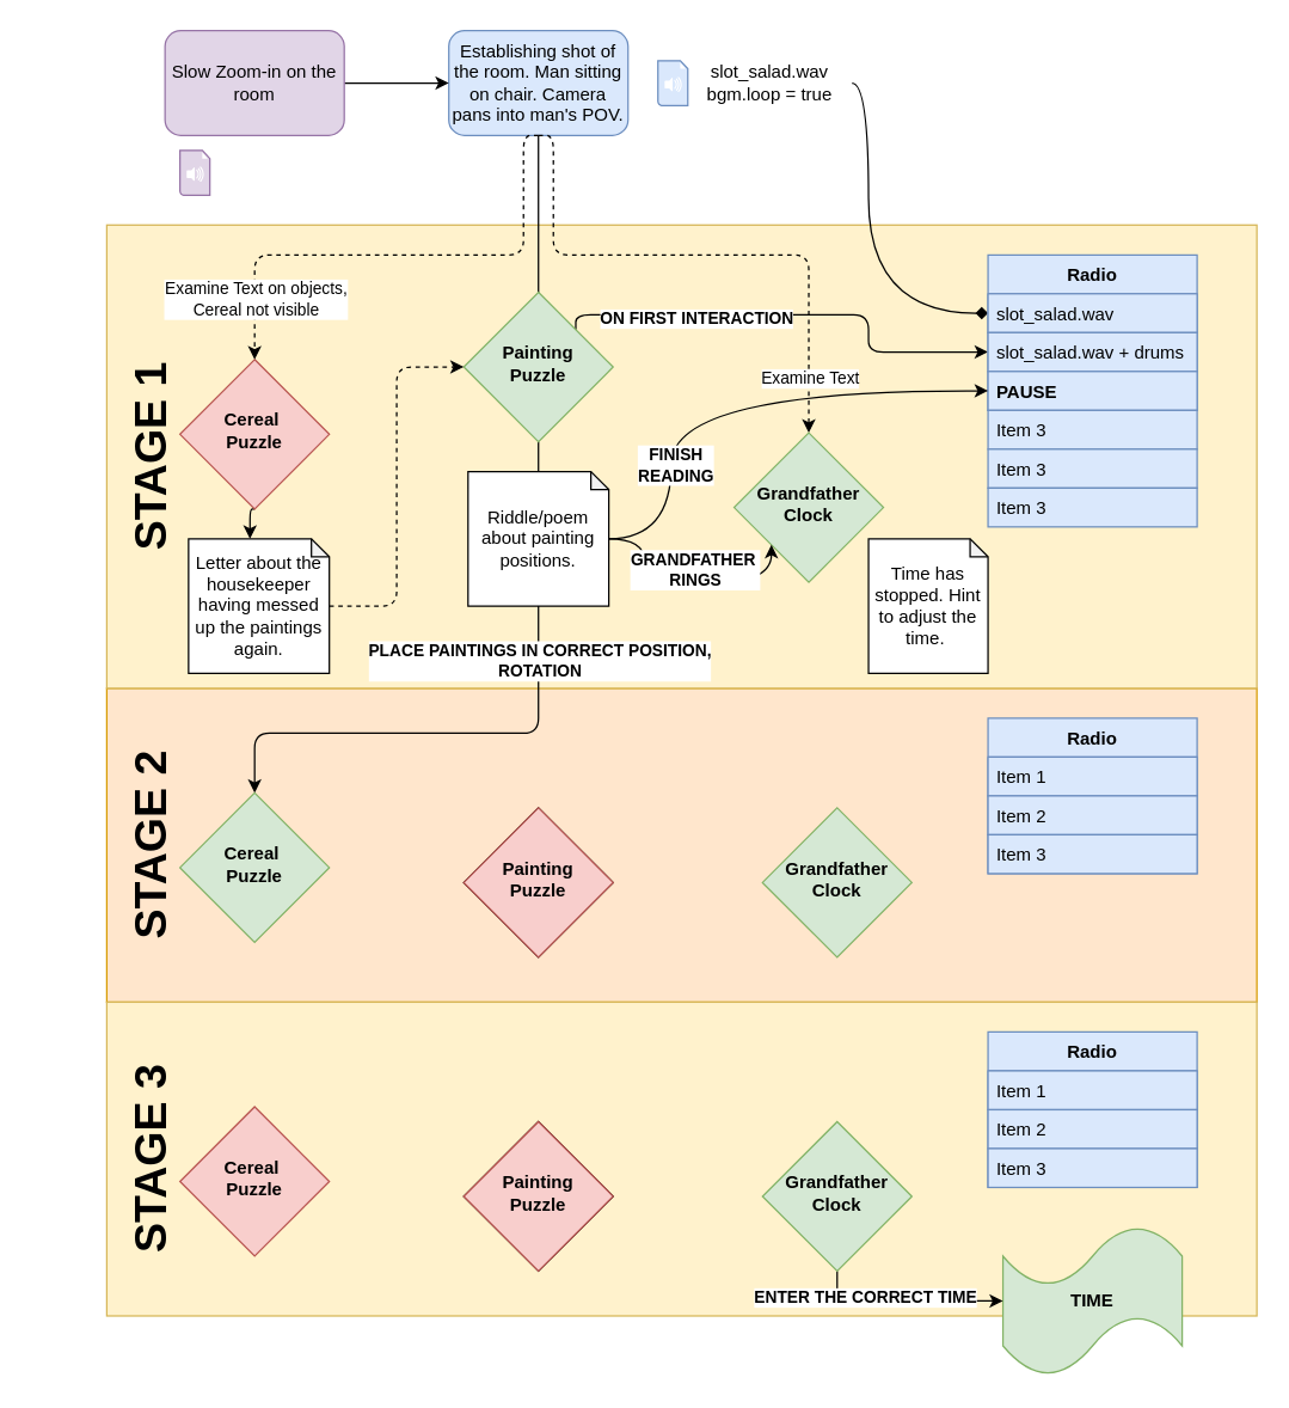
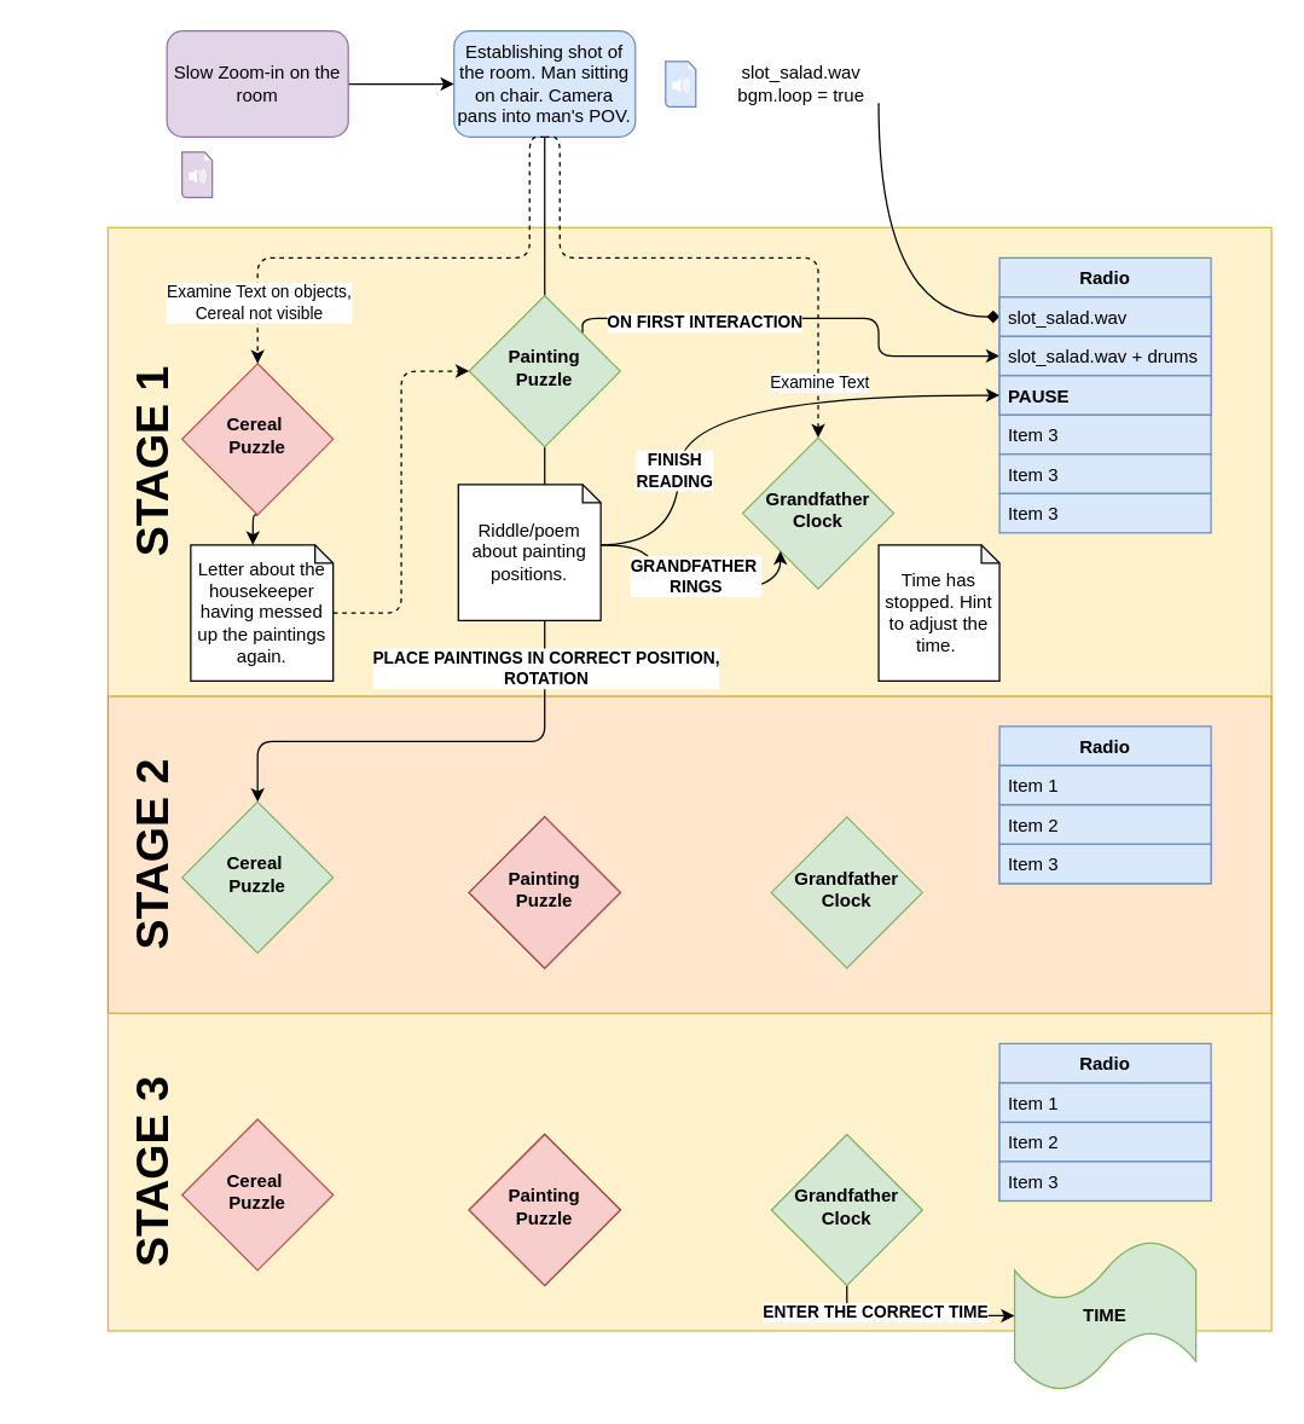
  <mxCell id="0" />
  <mxCell id="1" parent="0" />
  <mxCell id="2" value="" style="rounded=0;whiteSpace=wrap;html=1;labelBackgroundColor=none;fillColor=#ffe6cc;strokeColor=#d79b00;" vertex="1" parent="1"><mxGeometry x="71" y="460" width="770" height="210" as="geometry" /></mxCell>
  <mxCell id="3" value="" style="rounded=0;whiteSpace=wrap;html=1;labelBackgroundColor=none;fillColor=#fff2cc;strokeColor=#d6b656;" vertex="1" parent="1"><mxGeometry x="71" y="670" width="770" height="210" as="geometry" /></mxCell>
  <mxCell id="4" value="" style="rounded=0;whiteSpace=wrap;html=1;labelBackgroundColor=none;fillColor=#fff2cc;strokeColor=#d6b656;" vertex="1" parent="1"><mxGeometry x="71" y="150" width="770" height="310" as="geometry" /></mxCell>
  <mxCell id="5" value="" style="rounded=1;whiteSpace=wrap;html=1;fontSize=12;glass=0;strokeWidth=1;shadow=0;labelBackgroundColor=none;fillColor=#dae8fc;strokeColor=#6c8ebf;" parent="1" vertex="1"><mxGeometry x="300" y="20" width="120" height="70" as="geometry" /></mxCell>
  <mxCell id="6" style="edgeStyle=orthogonalEdgeStyle;orthogonalLoop=1;jettySize=auto;html=1;exitX=0.5;exitY=1;exitDx=0;exitDy=0;entryX=0;entryY=0;entryDx=41.125;entryDy=0;entryPerimeter=0;rounded=1;" edge="1" parent="1" source="7" target="57"><mxGeometry relative="1" as="geometry" /></mxCell>
  <mxCell id="7" value="&lt;b&gt;Cereal&amp;nbsp;&lt;br&gt;Puzzle&lt;/b&gt;" style="rhombus;whiteSpace=wrap;html=1;shadow=0;fontFamily=Helvetica;fontSize=12;align=center;strokeWidth=1;spacing=6;spacingTop=-4;fillColor=#f8cecc;strokeColor=#b85450;" parent="1" vertex="1"><mxGeometry x="120" y="240" width="100" height="100" as="geometry" /></mxCell>
  <mxCell id="8" style="edgeStyle=orthogonalEdgeStyle;rounded=0;orthogonalLoop=1;jettySize=auto;html=1;" edge="1" parent="1" source="9" target="5"><mxGeometry relative="1" as="geometry"><Array as="points"><mxPoint x="270" y="55" /><mxPoint x="270" y="55" /></Array></mxGeometry></mxCell>
  <mxCell id="9" value="" style="rounded=1;whiteSpace=wrap;html=1;fontSize=12;glass=0;strokeWidth=1;shadow=0;fillColor=#e1d5e7;strokeColor=#9673a6;" vertex="1" parent="1"><mxGeometry x="110" y="20" width="120" height="70" as="geometry" /></mxCell>
  <mxCell id="10" value="Slow Zoom-in on the room" style="text;html=1;align=center;verticalAlign=middle;whiteSpace=wrap;rounded=0;" vertex="1" parent="1"><mxGeometry x="110" y="20" width="120" height="70" as="geometry" /></mxCell>
  <mxCell id="11" value="" style="shadow=0;dashed=0;html=1;labelPosition=center;verticalLabelPosition=bottom;verticalAlign=top;align=center;outlineConnect=0;shape=mxgraph.veeam.audio_file;labelBackgroundColor=none;fillColor=#e1d5e7;strokeColor=#9673a6;" vertex="1" parent="1"><mxGeometry x="120" y="100" width="20" height="30" as="geometry" /></mxCell>
  <mxCell id="12" style="edgeStyle=orthogonalEdgeStyle;rounded=0;orthogonalLoop=1;jettySize=auto;html=1;entryX=0.5;entryY=0;entryDx=0;entryDy=0;" edge="1" parent="1" source="17"><mxGeometry relative="1" as="geometry"><mxPoint x="360" y="230" as="targetPoint" /></mxGeometry></mxCell>
  <mxCell id="13" style="edgeStyle=orthogonalEdgeStyle;rounded=1;orthogonalLoop=1;jettySize=auto;html=1;exitX=0.5;exitY=1;exitDx=0;exitDy=0;dashed=1;" edge="1" parent="1" source="17" target="7"><mxGeometry relative="1" as="geometry"><mxPoint x="300" y="230" as="targetPoint" /><Array as="points"><mxPoint x="350" y="90" /><mxPoint x="350" y="170" /><mxPoint x="170" y="170" /></Array></mxGeometry></mxCell>
  <mxCell id="14" value="Examine Text on objects,&lt;br&gt;Cereal not visible" style="edgeLabel;html=1;align=center;verticalAlign=middle;resizable=0;points=[];" vertex="1" connectable="0" parent="13"><mxGeometry x="0.861" relative="1" as="geometry"><mxPoint y="-17" as="offset" /></mxGeometry></mxCell>
  <mxCell id="15" style="edgeStyle=orthogonalEdgeStyle;rounded=1;orthogonalLoop=1;jettySize=auto;html=1;exitX=0.5;exitY=1;exitDx=0;exitDy=0;dashed=1;" edge="1" parent="1" source="17" target="26"><mxGeometry relative="1" as="geometry"><Array as="points"><mxPoint x="370" y="90" /><mxPoint x="370" y="170" /><mxPoint x="541" y="170" /></Array></mxGeometry></mxCell>
  <mxCell id="16" value="Examine Text" style="edgeLabel;html=1;align=center;verticalAlign=middle;resizable=0;points=[];" vertex="1" connectable="0" parent="15"><mxGeometry x="0.807" relative="1" as="geometry"><mxPoint as="offset" /></mxGeometry></mxCell>
  <mxCell id="17" value="Establishing shot of the room. Man sitting on chair. Camera pans into man's POV." style="text;html=1;align=center;verticalAlign=middle;whiteSpace=wrap;rounded=0;" vertex="1" parent="1"><mxGeometry x="300" y="20" width="120" height="70" as="geometry" /></mxCell>
  <mxCell id="18" value="" style="shadow=0;dashed=0;html=1;labelPosition=center;verticalLabelPosition=bottom;verticalAlign=top;align=center;outlineConnect=0;shape=mxgraph.veeam.audio_file;labelBackgroundColor=none;fillColor=#dae8fc;strokeColor=#6c8ebf;" vertex="1" parent="1"><mxGeometry x="440" y="40" width="20" height="30" as="geometry" /></mxCell>
  <mxCell id="19" style="edgeStyle=orthogonalEdgeStyle;curved=1;orthogonalLoop=1;jettySize=auto;html=1;endArrow=diamond;" edge="1" parent="1" source="20" target="29"><mxGeometry relative="1" as="geometry"><Array as="points"><mxPoint x="581" y="55" /><mxPoint x="581" y="209" /></Array></mxGeometry></mxCell>
- <mxCell id="20" value="slot_salad.wav&lt;br&gt;bgm.loop = true" style="text;html=1;strokeColor=none;fillColor=none;align=center;verticalAlign=middle;whiteSpace=wrap;rounded=0;labelBackgroundColor=none;" vertex="1" parent="1"><mxGeometry x="460" y="42.5" width="110" height="25" as="geometry" /></mxCell>
+ <mxCell id="20" value="slot_salad.wav&lt;br&gt;bgm.loop = true" style="text;html=1;strokeColor=none;fillColor=none;align=center;verticalAlign=middle;whiteSpace=wrap;rounded=0;labelBackgroundColor=none;" vertex="1" parent="1"><mxGeometry x="475" y="42.5" width="110" height="25" as="geometry" /></mxCell>
  <mxCell id="21" style="edgeStyle=orthogonalEdgeStyle;rounded=1;orthogonalLoop=1;jettySize=auto;html=1;" edge="1" parent="1" source="25" target="32"><mxGeometry relative="1" as="geometry"><Array as="points"><mxPoint x="360" y="490" /><mxPoint x="170" y="490" /></Array></mxGeometry></mxCell>
  <mxCell id="22" value="&lt;b&gt;PLACE PAINTINGS IN CORRECT POSITION,&lt;br&gt;ROTATION&lt;br&gt;&lt;/b&gt;" style="edgeLabel;html=1;align=center;verticalAlign=middle;resizable=0;points=[];" vertex="1" connectable="0" parent="21"><mxGeometry x="-0.312" relative="1" as="geometry"><mxPoint as="offset" /></mxGeometry></mxCell>
  <mxCell id="23" style="edgeStyle=orthogonalEdgeStyle;rounded=1;orthogonalLoop=1;jettySize=auto;html=1;exitX=1;exitY=0;exitDx=0;exitDy=0;entryX=0;entryY=0.5;entryDx=0;entryDy=0;" edge="1" parent="1" source="25" target="30"><mxGeometry relative="1" as="geometry"><Array as="points"><mxPoint x="385" y="210" /><mxPoint x="581" y="210" /><mxPoint x="581" y="235" /></Array></mxGeometry></mxCell>
  <mxCell id="24" value="&lt;b&gt;ON FIRST INTERACTION&lt;/b&gt;" style="edgeLabel;html=1;align=center;verticalAlign=middle;resizable=0;points=[];" vertex="1" connectable="0" parent="23"><mxGeometry x="-0.788" y="-2" relative="1" as="geometry"><mxPoint x="57" as="offset" /></mxGeometry></mxCell>
  <mxCell id="25" value="&lt;b&gt;Painting&lt;br&gt;Puzzle&lt;/b&gt;" style="rhombus;whiteSpace=wrap;html=1;shadow=0;fontFamily=Helvetica;fontSize=12;align=center;strokeWidth=1;spacing=6;spacingTop=-4;fillColor=#d5e8d4;strokeColor=#82b366;" vertex="1" parent="1"><mxGeometry x="310" y="195" width="100" height="100" as="geometry" /></mxCell>
  <mxCell id="26" value="&lt;b&gt;Grandfather&lt;br&gt;Clock&lt;/b&gt;" style="rhombus;whiteSpace=wrap;html=1;shadow=0;fontFamily=Helvetica;fontSize=12;align=center;strokeWidth=1;spacing=6;spacingTop=-4;fillColor=#d5e8d4;strokeColor=#82b366;" vertex="1" parent="1"><mxGeometry x="491" y="289" width="100" height="100" as="geometry" /></mxCell>
  <mxCell id="27" value="&lt;b&gt;TIME&lt;/b&gt;" style="shape=tape;whiteSpace=wrap;html=1;labelBackgroundColor=none;fillColor=#d5e8d4;strokeColor=#82b366;" vertex="1" parent="1"><mxGeometry x="671" y="820" width="120" height="100" as="geometry" /></mxCell>
  <mxCell id="28" value="Radio" style="swimlane;fontStyle=1;childLayout=stackLayout;horizontal=1;startSize=26;horizontalStack=0;resizeParent=1;resizeParentMax=0;resizeLast=0;collapsible=1;marginBottom=0;labelBackgroundColor=none;fillColor=#dae8fc;strokeColor=#6c8ebf;" vertex="1" parent="1"><mxGeometry x="661" y="170" width="140" height="104" as="geometry" /></mxCell>
  <mxCell id="29" value="slot_salad.wav" style="text;strokeColor=#6c8ebf;fillColor=#dae8fc;align=left;verticalAlign=top;spacingLeft=4;spacingRight=4;overflow=hidden;rotatable=0;points=[[0,0.5],[1,0.5]];portConstraint=eastwest;" vertex="1" parent="28"><mxGeometry y="26" width="140" height="26" as="geometry" /></mxCell>
  <mxCell id="30" value="slot_salad.wav + drums" style="text;strokeColor=#6c8ebf;fillColor=#dae8fc;align=left;verticalAlign=top;spacingLeft=4;spacingRight=4;overflow=hidden;rotatable=0;points=[[0,0.5],[1,0.5]];portConstraint=eastwest;" vertex="1" parent="28"><mxGeometry y="52" width="140" height="26" as="geometry" /></mxCell>
  <mxCell id="31" value="PAUSE" style="text;strokeColor=#6c8ebf;fillColor=#dae8fc;align=left;verticalAlign=top;spacingLeft=4;spacingRight=4;overflow=hidden;rotatable=0;points=[[0,0.5],[1,0.5]];portConstraint=eastwest;fontStyle=1" vertex="1" parent="28"><mxGeometry y="78" width="140" height="26" as="geometry" /></mxCell>
  <mxCell id="32" value="&lt;b&gt;Cereal&amp;nbsp;&lt;br&gt;Puzzle&lt;/b&gt;" style="rhombus;whiteSpace=wrap;html=1;shadow=0;fontFamily=Helvetica;fontSize=12;align=center;strokeWidth=1;spacing=6;spacingTop=-4;fillColor=#d5e8d4;strokeColor=#82b366;" vertex="1" parent="1"><mxGeometry x="120" y="530" width="100" height="100" as="geometry" /></mxCell>
  <mxCell id="33" value="Cereal&amp;nbsp;&lt;br&gt;Puzzle" style="rhombus;whiteSpace=wrap;html=1;shadow=0;fontFamily=Helvetica;fontSize=12;align=center;strokeWidth=1;spacing=6;spacingTop=-4;" vertex="1" parent="1"><mxGeometry x="310" y="540" width="100" height="100" as="geometry" /></mxCell>
  <mxCell id="34" value="&lt;b&gt;Painting&lt;br&gt;Puzzle&lt;/b&gt;" style="rhombus;whiteSpace=wrap;html=1;shadow=0;fontFamily=Helvetica;fontSize=12;align=center;strokeWidth=1;spacing=6;spacingTop=-4;fillColor=#f8cecc;strokeColor=#b85450;" vertex="1" parent="1"><mxGeometry x="310" y="540" width="100" height="100" as="geometry" /></mxCell>
  <mxCell id="35" value="&lt;b&gt;Grandfather&lt;br&gt;Clock&lt;/b&gt;" style="rhombus;whiteSpace=wrap;html=1;shadow=0;fontFamily=Helvetica;fontSize=12;align=center;strokeWidth=1;spacing=6;spacingTop=-4;fillColor=#d5e8d4;strokeColor=#82b366;" vertex="1" parent="1"><mxGeometry x="510" y="540" width="100" height="100" as="geometry" /></mxCell>
  <mxCell id="36" value="Radio" style="swimlane;fontStyle=1;childLayout=stackLayout;horizontal=1;startSize=26;horizontalStack=0;resizeParent=1;resizeParentMax=0;resizeLast=0;collapsible=1;marginBottom=0;labelBackgroundColor=none;fillColor=#dae8fc;strokeColor=#6c8ebf;" vertex="1" parent="1"><mxGeometry x="661" y="480" width="140" height="104" as="geometry" /></mxCell>
  <mxCell id="37" value="Item 1" style="text;strokeColor=#6c8ebf;fillColor=#dae8fc;align=left;verticalAlign=top;spacingLeft=4;spacingRight=4;overflow=hidden;rotatable=0;points=[[0,0.5],[1,0.5]];portConstraint=eastwest;" vertex="1" parent="36"><mxGeometry y="26" width="140" height="26" as="geometry" /></mxCell>
  <mxCell id="38" value="Item 2" style="text;strokeColor=#6c8ebf;fillColor=#dae8fc;align=left;verticalAlign=top;spacingLeft=4;spacingRight=4;overflow=hidden;rotatable=0;points=[[0,0.5],[1,0.5]];portConstraint=eastwest;" vertex="1" parent="36"><mxGeometry y="52" width="140" height="26" as="geometry" /></mxCell>
  <mxCell id="39" value="Item 3" style="text;strokeColor=#6c8ebf;fillColor=#dae8fc;align=left;verticalAlign=top;spacingLeft=4;spacingRight=4;overflow=hidden;rotatable=0;points=[[0,0.5],[1,0.5]];portConstraint=eastwest;" vertex="1" parent="36"><mxGeometry y="78" width="140" height="26" as="geometry" /></mxCell>
  <mxCell id="40" value="&lt;b&gt;Cereal&amp;nbsp;&lt;br&gt;Puzzle&lt;/b&gt;" style="rhombus;whiteSpace=wrap;html=1;shadow=0;fontFamily=Helvetica;fontSize=12;align=center;strokeWidth=1;spacing=6;spacingTop=-4;fillColor=#f8cecc;strokeColor=#b85450;" vertex="1" parent="1"><mxGeometry x="120" y="740" width="100" height="100" as="geometry" /></mxCell>
  <mxCell id="41" value="Cereal&amp;nbsp;&lt;br&gt;Puzzle" style="rhombus;whiteSpace=wrap;html=1;shadow=0;fontFamily=Helvetica;fontSize=12;align=center;strokeWidth=1;spacing=6;spacingTop=-4;" vertex="1" parent="1"><mxGeometry x="310" y="750" width="100" height="100" as="geometry" /></mxCell>
  <mxCell id="42" value="&lt;b&gt;Painting&lt;br&gt;Puzzle&lt;/b&gt;" style="rhombus;whiteSpace=wrap;html=1;shadow=0;fontFamily=Helvetica;fontSize=12;align=center;strokeWidth=1;spacing=6;spacingTop=-4;fillColor=#f8cecc;strokeColor=#b85450;" vertex="1" parent="1"><mxGeometry x="310" y="750" width="100" height="100" as="geometry" /></mxCell>
  <mxCell id="43" style="edgeStyle=orthogonalEdgeStyle;rounded=0;orthogonalLoop=1;jettySize=auto;html=1;entryX=0;entryY=0.5;entryDx=0;entryDy=0;entryPerimeter=0;" edge="1" parent="1" source="45" target="27"><mxGeometry relative="1" as="geometry"><Array as="points"><mxPoint x="560" y="870" /></Array></mxGeometry></mxCell>
  <mxCell id="44" value="&lt;b&gt;ENTER THE CORRECT TIME&lt;/b&gt;" style="edgeLabel;html=1;align=center;verticalAlign=middle;resizable=0;points=[];" vertex="1" connectable="0" parent="43"><mxGeometry x="-0.413" y="3" relative="1" as="geometry"><mxPoint as="offset" /></mxGeometry></mxCell>
  <mxCell id="45" value="&lt;b&gt;Grandfather&lt;br&gt;Clock&lt;/b&gt;" style="rhombus;whiteSpace=wrap;html=1;shadow=0;fontFamily=Helvetica;fontSize=12;align=center;strokeWidth=1;spacing=6;spacingTop=-4;fillColor=#d5e8d4;strokeColor=#82b366;" vertex="1" parent="1"><mxGeometry x="510" y="750" width="100" height="100" as="geometry" /></mxCell>
  <mxCell id="46" value="Radio" style="swimlane;fontStyle=1;childLayout=stackLayout;horizontal=1;startSize=26;horizontalStack=0;resizeParent=1;resizeParentMax=0;resizeLast=0;collapsible=1;marginBottom=0;labelBackgroundColor=none;fillColor=#dae8fc;strokeColor=#6c8ebf;" vertex="1" parent="1"><mxGeometry x="661" y="690" width="140" height="104" as="geometry" /></mxCell>
  <mxCell id="47" value="Item 1" style="text;strokeColor=#6c8ebf;fillColor=#dae8fc;align=left;verticalAlign=top;spacingLeft=4;spacingRight=4;overflow=hidden;rotatable=0;points=[[0,0.5],[1,0.5]];portConstraint=eastwest;" vertex="1" parent="46"><mxGeometry y="26" width="140" height="26" as="geometry" /></mxCell>
  <mxCell id="48" value="Item 2" style="text;strokeColor=#6c8ebf;fillColor=#dae8fc;align=left;verticalAlign=top;spacingLeft=4;spacingRight=4;overflow=hidden;rotatable=0;points=[[0,0.5],[1,0.5]];portConstraint=eastwest;" vertex="1" parent="46"><mxGeometry y="52" width="140" height="26" as="geometry" /></mxCell>
  <mxCell id="49" value="Item 3" style="text;strokeColor=#6c8ebf;fillColor=#dae8fc;align=left;verticalAlign=top;spacingLeft=4;spacingRight=4;overflow=hidden;rotatable=0;points=[[0,0.5],[1,0.5]];portConstraint=eastwest;" vertex="1" parent="46"><mxGeometry y="78" width="140" height="26" as="geometry" /></mxCell>
  <mxCell id="50" value="&lt;b&gt;&lt;font style=&quot;font-size: 30px&quot;&gt;STAGE 1&lt;/font&gt;&lt;/b&gt;" style="text;html=1;strokeColor=none;fillColor=none;align=center;verticalAlign=middle;whiteSpace=wrap;rounded=0;labelBackgroundColor=none;rotation=-90;" vertex="1" parent="1"><mxGeometry x="20" y="295" width="160" height="20" as="geometry" /></mxCell>
  <mxCell id="51" value="&lt;b&gt;&lt;font style=&quot;font-size: 30px&quot;&gt;STAGE 2&lt;/font&gt;&lt;/b&gt;" style="text;html=1;strokeColor=none;fillColor=none;align=center;verticalAlign=middle;whiteSpace=wrap;rounded=0;labelBackgroundColor=none;rotation=-90;" vertex="1" parent="1"><mxGeometry x="20" y="555" width="160" height="20" as="geometry" /></mxCell>
  <mxCell id="52" value="&lt;b&gt;&lt;font style=&quot;font-size: 30px&quot;&gt;STAGE 3&lt;/font&gt;&lt;/b&gt;" style="text;html=1;strokeColor=none;fillColor=none;align=center;verticalAlign=middle;whiteSpace=wrap;rounded=0;labelBackgroundColor=none;rotation=-90;" vertex="1" parent="1"><mxGeometry x="20" y="765" width="160" height="20" as="geometry" /></mxCell>
  <mxCell id="53" value="Item 3" style="text;strokeColor=#6c8ebf;fillColor=#dae8fc;align=left;verticalAlign=top;spacingLeft=4;spacingRight=4;overflow=hidden;rotatable=0;points=[[0,0.5],[1,0.5]];portConstraint=eastwest;" vertex="1" parent="1"><mxGeometry x="661" y="274" width="140" height="26" as="geometry" /></mxCell>
  <mxCell id="54" value="Item 3" style="text;strokeColor=#6c8ebf;fillColor=#dae8fc;align=left;verticalAlign=top;spacingLeft=4;spacingRight=4;overflow=hidden;rotatable=0;points=[[0,0.5],[1,0.5]];portConstraint=eastwest;" vertex="1" parent="1"><mxGeometry x="661" y="300" width="140" height="26" as="geometry" /></mxCell>
  <mxCell id="55" value="Item 3" style="text;strokeColor=#6c8ebf;fillColor=#dae8fc;align=left;verticalAlign=top;spacingLeft=4;spacingRight=4;overflow=hidden;rotatable=0;points=[[0,0.5],[1,0.5]];portConstraint=eastwest;" vertex="1" parent="1"><mxGeometry x="661" y="326" width="140" height="26" as="geometry" /></mxCell>
  <mxCell id="56" style="edgeStyle=orthogonalEdgeStyle;rounded=1;orthogonalLoop=1;jettySize=auto;html=1;entryX=0;entryY=0.5;entryDx=0;entryDy=0;dashed=1;" edge="1" parent="1" source="57" target="25"><mxGeometry relative="1" as="geometry" /></mxCell>
  <mxCell id="57" value="Letter about the housekeeper having messed up the paintings again." style="shape=note;whiteSpace=wrap;html=1;backgroundOutline=1;darkOpacity=0.05;labelBackgroundColor=none;size=12;" vertex="1" parent="1"><mxGeometry x="125.75" y="360" width="94.25" height="90" as="geometry" /></mxCell>
  <mxCell id="58" value="" style="edgeStyle=orthogonalEdgeStyle;orthogonalLoop=1;jettySize=auto;html=1;entryX=0;entryY=0.5;entryDx=0;entryDy=0;curved=1;" edge="1" parent="1" source="62" target="31"><mxGeometry relative="1" as="geometry"><Array as="points"><mxPoint x="449" y="360" /><mxPoint x="449" y="260" /><mxPoint x="661" y="260" /></Array></mxGeometry></mxCell>
  <mxCell id="59" value="&lt;b&gt;FINISH &lt;br&gt;READING&lt;/b&gt;" style="edgeLabel;html=1;align=center;verticalAlign=middle;resizable=0;points=[];" vertex="1" connectable="0" parent="58"><mxGeometry x="-0.164" y="-2" relative="1" as="geometry"><mxPoint x="-4" y="48" as="offset" /></mxGeometry></mxCell>
  <mxCell id="60" style="edgeStyle=orthogonalEdgeStyle;curved=1;orthogonalLoop=1;jettySize=auto;html=1;entryX=0;entryY=1;entryDx=0;entryDy=0;" edge="1" parent="1" source="62" target="26"><mxGeometry relative="1" as="geometry"><Array as="points"><mxPoint x="431" y="360" /><mxPoint x="431" y="390" /><mxPoint x="516" y="390" /></Array></mxGeometry></mxCell>
  <mxCell id="61" value="&lt;b&gt;GRANDFATHER&amp;nbsp;&lt;br&gt;RINGS&lt;/b&gt;" style="edgeLabel;html=1;align=center;verticalAlign=middle;resizable=0;points=[];" vertex="1" connectable="0" parent="60"><mxGeometry x="-0.024" y="3" relative="1" as="geometry"><mxPoint x="7" y="-7" as="offset" /></mxGeometry></mxCell>
- <mxCell id="62" value="Riddle/poem about painting positions." style="shape=note;whiteSpace=wrap;html=1;backgroundOutline=1;darkOpacity=0.05;labelBackgroundColor=none;size=12;" vertex="1" parent="1"><mxGeometry x="312.87" y="315" width="94.25" height="90" as="geometry" /></mxCell>
+ <mxCell id="62" value="Riddle/poem about painting positions." style="shape=note;whiteSpace=wrap;html=1;backgroundOutline=1;darkOpacity=0.05;labelBackgroundColor=none;size=12;" vertex="1" parent="1"><mxGeometry x="302.87" y="320" width="94.25" height="90" as="geometry" /></mxCell>
  <mxCell id="63" value="Time has stopped. Hint to adjust the time.&amp;nbsp;" style="shape=note;whiteSpace=wrap;html=1;backgroundOutline=1;darkOpacity=0.05;labelBackgroundColor=none;size=12;" vertex="1" parent="1"><mxGeometry x="581" y="360" width="80" height="90" as="geometry" /></mxCell>
